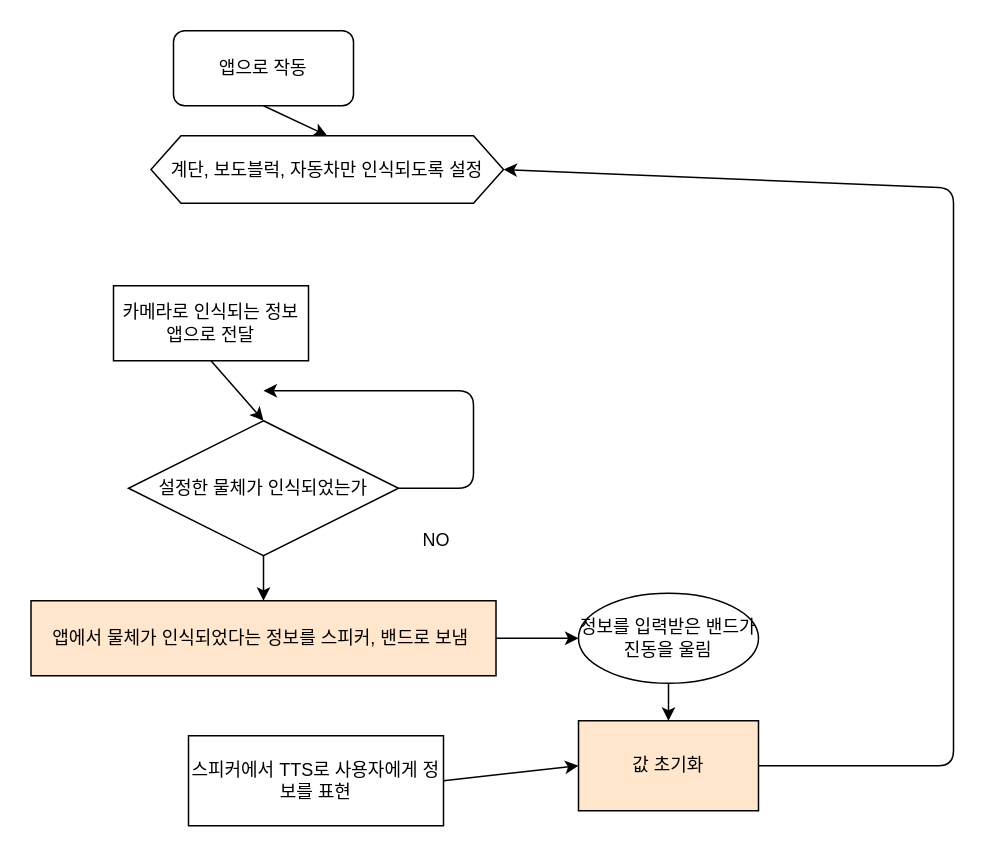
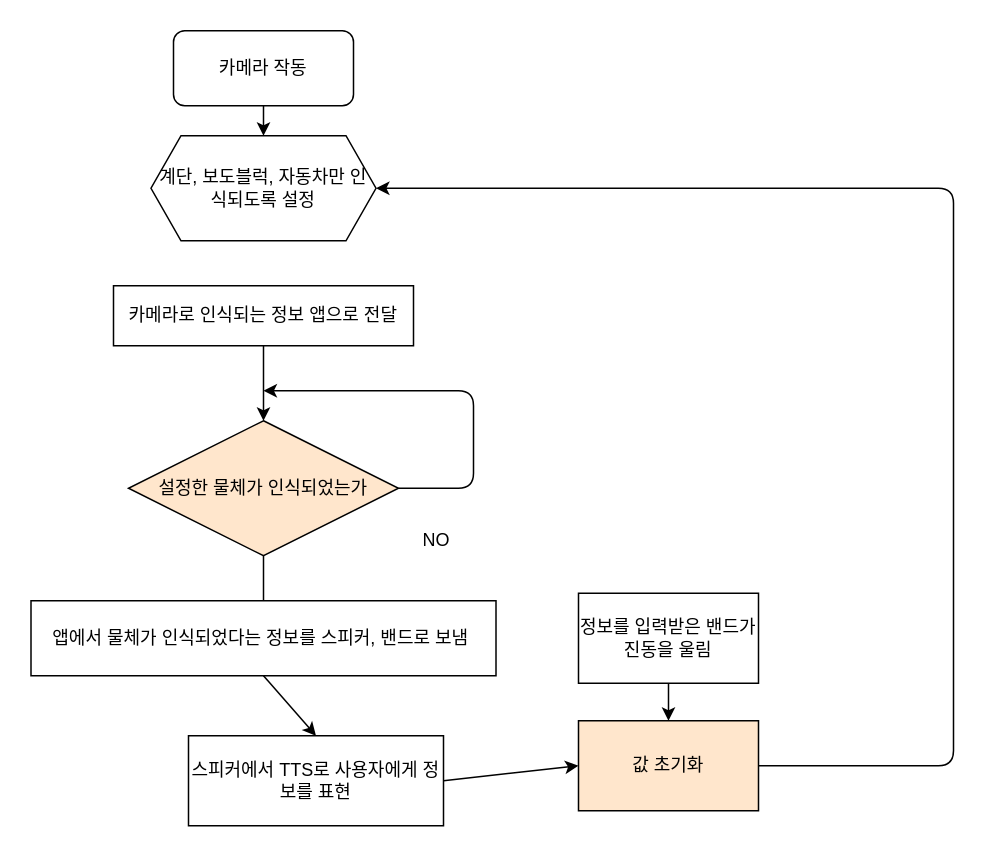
  <mxCell id="0" />
  <mxCell id="1" parent="0" />
- <mxCell id="2" value="설정한 물체가 인식되었는가" style="rhombus;whiteSpace=wrap;html=1;" vertex="1" parent="1"><mxGeometry x="85" y="280" width="180" height="90" as="geometry" /></mxCell>
- <mxCell id="3" value="계단, 보도블럭, 자동차만 인식되도록 설정" style="shape=hexagon;perimeter=hexagonPerimeter2;whiteSpace=wrap;html=1;fixedSize=1;" vertex="1" parent="1"><mxGeometry x="100" y="90" width="235" height="45" as="geometry" /></mxCell>
+ <mxCell id="2" value="설정한 물체가 인식되었는가" style="rhombus;whiteSpace=wrap;html=1;fillColor=#ffe6cc;" vertex="1" parent="1"><mxGeometry x="85" y="280" width="180" height="90" as="geometry" /></mxCell>
+ <mxCell id="3" value="계단, 보도블럭, 자동차만 인식되도록 설정" style="shape=hexagon;perimeter=hexagonPerimeter2;whiteSpace=wrap;html=1;fixedSize=1;" vertex="1" parent="1"><mxGeometry x="100" y="90" width="150" height="70" as="geometry" /></mxCell>
  <mxCell id="4" value="" style="endArrow=classic;html=1;entryX=0.5;entryY=0;entryDx=0;entryDy=0;exitX=0.5;exitY=1;exitDx=0;exitDy=0;" edge="1" parent="1" source="10" target="2"><mxGeometry width="50" height="50" relative="1" as="geometry"><mxPoint x="155" y="240" as="sourcePoint" /><mxPoint x="225" y="270" as="targetPoint" /></mxGeometry></mxCell>
  <mxCell id="5" value="" style="endArrow=classic;html=1;exitX=1;exitY=0.5;exitDx=0;exitDy=0;" edge="1" parent="1" source="2"><mxGeometry width="50" height="50" relative="1" as="geometry"><mxPoint x="395" y="400" as="sourcePoint" /><mxPoint x="175" y="260" as="targetPoint" /><Array as="points"><mxPoint x="285" y="325" /><mxPoint x="315" y="325" /><mxPoint x="315" y="260" /></Array></mxGeometry></mxCell>
- <mxCell id="6" value="" style="endArrow=classic;html=1;exitX=0.5;exitY=1;exitDx=0;exitDy=0;entryX=0.5;entryY=0;entryDx=0;entryDy=0;" edge="1" parent="1" source="2" target="8"><mxGeometry width="50" height="50" relative="1" as="geometry"><mxPoint x="205" y="390" as="sourcePoint" /><mxPoint x="175" y="420" as="targetPoint" /></mxGeometry></mxCell>
+ <mxCell id="6" value="" style="endArrow=none;html=1;exitX=0.5;exitY=1;exitDx=0;exitDy=0;entryX=0.5;entryY=0;entryDx=0;entryDy=0;" edge="1" parent="1" source="2" target="8"><mxGeometry width="50" height="50" relative="1" as="geometry"><mxPoint x="205" y="390" as="sourcePoint" /><mxPoint x="175" y="420" as="targetPoint" /></mxGeometry></mxCell>
  <mxCell id="7" value="NO" style="text;html=1;resizable=0;autosize=1;align=center;verticalAlign=middle;points=[];fillColor=none;strokeColor=none;rounded=0;" vertex="1" parent="1"><mxGeometry x="275" y="350" width="30" height="20" as="geometry" /></mxCell>
- <mxCell id="8" value="앱에서 물체가 인식되었다는 정보를 스피커, 밴드로 보냄&amp;nbsp;" style="rounded=0;whiteSpace=wrap;html=1;fillColor=#ffe6cc;" vertex="1" parent="1"><mxGeometry x="20" y="400" width="310" height="50" as="geometry" /></mxCell>
- <mxCell id="10" value="카메라로 인식되는 정보 앱으로 전달" style="rounded=0;whiteSpace=wrap;html=1;" vertex="1" parent="1"><mxGeometry x="75" y="190" width="130" height="50" as="geometry" /></mxCell>
+ <mxCell id="8" value="앱에서 물체가 인식되었다는 정보를 스피커, 밴드로 보냄&amp;nbsp;" style="rounded=0;whiteSpace=wrap;html=1;" vertex="1" parent="1"><mxGeometry x="20" y="400" width="310" height="50" as="geometry" /></mxCell>
+ <mxCell id="9" value="" style="endArrow=classic;html=1;exitX=0.5;exitY=1;exitDx=0;exitDy=0;entryX=0.5;entryY=0;entryDx=0;entryDy=0;" edge="1" parent="1" source="8" target="13"><mxGeometry width="50" height="50" relative="1" as="geometry"><mxPoint x="285" y="500" as="sourcePoint" /><mxPoint x="176" y="475" as="targetPoint" /></mxGeometry></mxCell>
+ <mxCell id="10" value="카메라로 인식되는 정보 앱으로 전달" style="rounded=0;whiteSpace=wrap;html=1;" vertex="1" parent="1"><mxGeometry x="75" y="190" width="200" height="40" as="geometry" /></mxCell>
  <mxCell id="11" value="" style="endArrow=classic;html=1;exitX=0.5;exitY=1;exitDx=0;exitDy=0;entryX=0.5;entryY=0;entryDx=0;entryDy=0;" edge="1" parent="1" target="3"><mxGeometry width="50" height="50" relative="1" as="geometry"><mxPoint x="175" y="70" as="sourcePoint" /><mxPoint x="195" y="80" as="targetPoint" /></mxGeometry></mxCell>
- <mxCell id="12" value="정보를 입력받은 밴드가 진동을 울림" style="ellipse;whiteSpace=wrap;html=1;" vertex="1" parent="1"><mxGeometry x="385" y="395" width="120" height="60" as="geometry" /></mxCell>
+ <mxCell id="12" value="정보를 입력받은 밴드가 진동을 울림" style="rounded=0;whiteSpace=wrap;html=1;" vertex="1" parent="1"><mxGeometry x="385" y="395" width="120" height="60" as="geometry" /></mxCell>
  <mxCell id="13" value="스피커에서 TTS로 사용자에게 정보를 표현" style="rounded=0;whiteSpace=wrap;html=1;" vertex="1" parent="1"><mxGeometry x="125" y="490" width="170" height="60" as="geometry" /></mxCell>
- <mxCell id="14" value="" style="endArrow=classic;html=1;exitX=1;exitY=0.5;exitDx=0;exitDy=0;entryX=0;entryY=0.5;entryDx=0;entryDy=0;" edge="1" parent="1" source="8" target="12"><mxGeometry width="50" height="50" relative="1" as="geometry"><mxPoint x="335" y="420" as="sourcePoint" /><mxPoint x="385" y="370" as="targetPoint" /></mxGeometry></mxCell>
  <mxCell id="15" value="" style="endArrow=classic;html=1;exitX=0.5;exitY=1;exitDx=0;exitDy=0;entryX=0.5;entryY=0;entryDx=0;entryDy=0;" edge="1" parent="1" source="12"><mxGeometry width="50" height="50" relative="1" as="geometry"><mxPoint x="555" y="490" as="sourcePoint" /><mxPoint x="445" y="480" as="targetPoint" /></mxGeometry></mxCell>
  <mxCell id="16" value="" style="endArrow=classic;html=1;entryX=0;entryY=0.5;entryDx=0;entryDy=0;exitX=1;exitY=0.5;exitDx=0;exitDy=0;" edge="1" parent="1" source="13"><mxGeometry width="50" height="50" relative="1" as="geometry"><mxPoint x="265" y="510" as="sourcePoint" /><mxPoint x="385" y="510" as="targetPoint" /></mxGeometry></mxCell>
- <mxCell id="17" value="앱으로 작동" style="rounded=1;whiteSpace=wrap;html=1;" vertex="1" parent="1"><mxGeometry x="115" y="20" width="120" height="50" as="geometry" /></mxCell>
+ <mxCell id="17" value="카메라 작동" style="rounded=1;whiteSpace=wrap;html=1;" vertex="1" parent="1"><mxGeometry x="115" y="20" width="120" height="50" as="geometry" /></mxCell>
  <mxCell id="18" value="값 초기화" style="rounded=0;whiteSpace=wrap;html=1;fillColor=#ffe6cc;" vertex="1" parent="1"><mxGeometry x="385" y="480" width="120" height="60" as="geometry" /></mxCell>
  <mxCell id="19" value="" style="endArrow=classic;html=1;entryX=1;entryY=0.5;entryDx=0;entryDy=0;" edge="1" parent="1" target="3"><mxGeometry width="50" height="50" relative="1" as="geometry"><mxPoint x="505" y="510" as="sourcePoint" /><mxPoint x="635" y="80" as="targetPoint" /><Array as="points"><mxPoint x="635" y="510" /><mxPoint x="635" y="125" /></Array></mxGeometry></mxCell>
